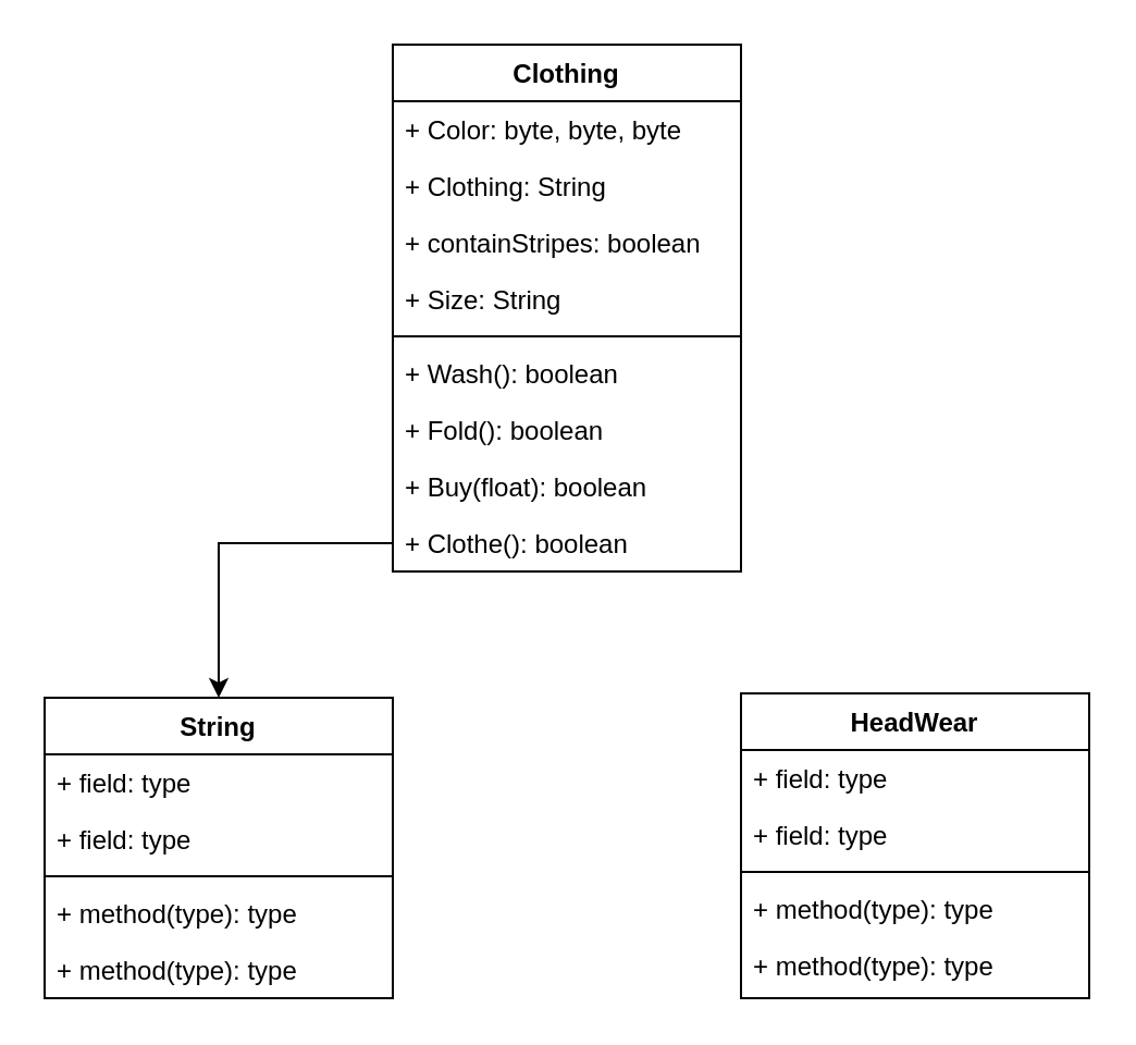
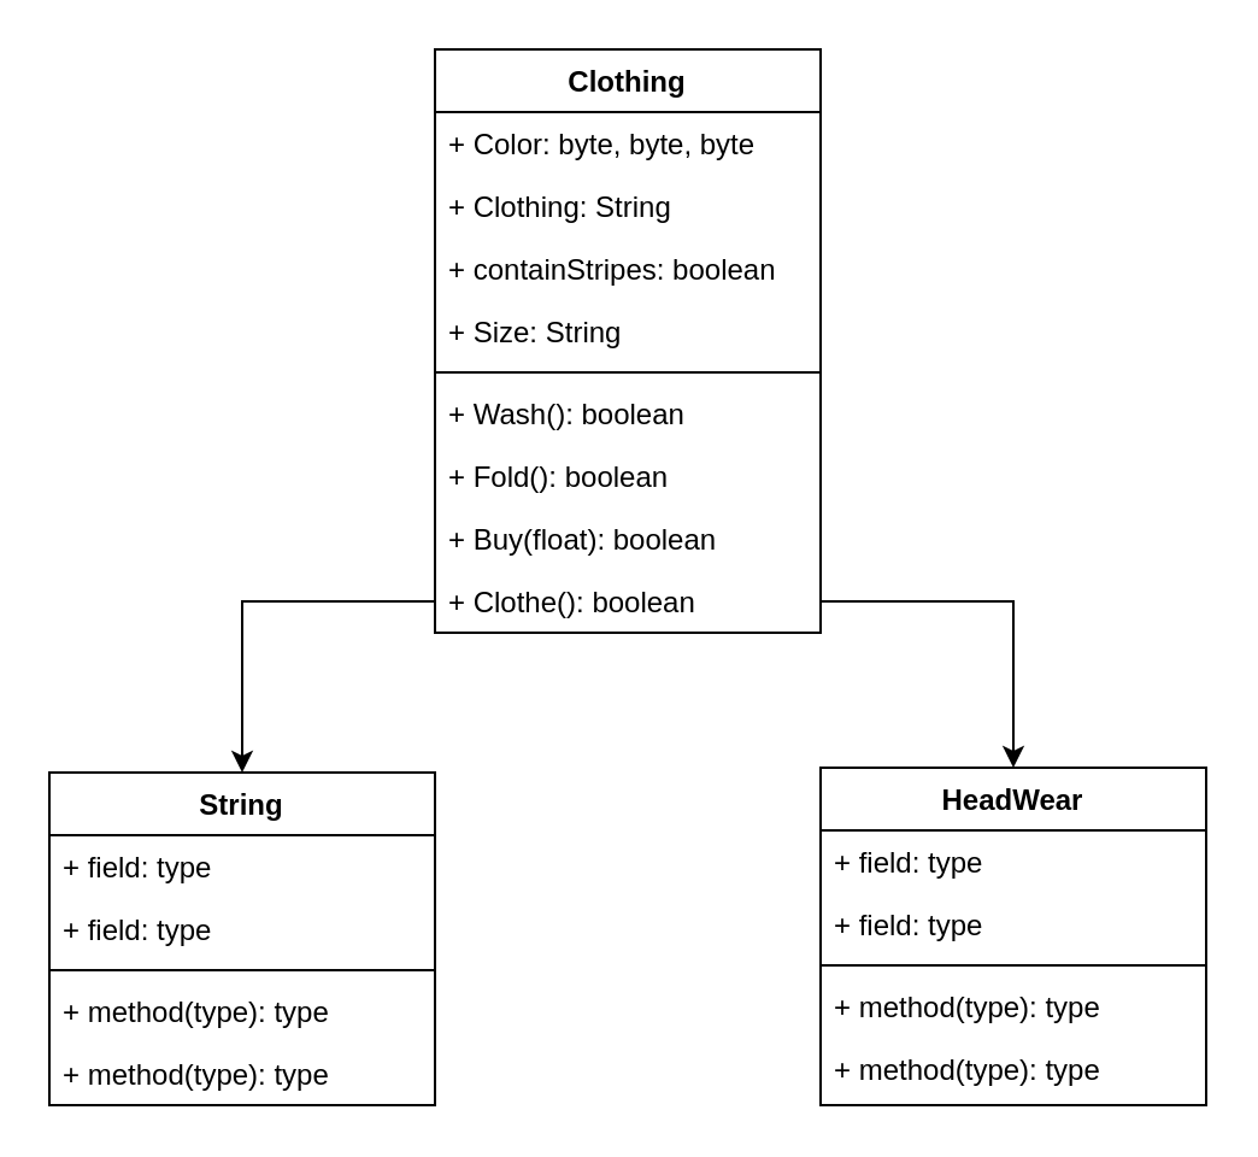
  <mxCell id="0" />
  <mxCell id="1" parent="0" />
  <mxCell id="2" value="Clothing" style="swimlane;fontStyle=1;align=center;verticalAlign=top;childLayout=stackLayout;horizontal=1;startSize=26;horizontalStack=0;resizeParent=1;resizeParentMax=0;resizeLast=0;collapsible=1;marginBottom=0;" vertex="1" parent="1"><mxGeometry x="180" y="20" width="160" height="242" as="geometry" /></mxCell>
  <mxCell id="3" value="+ Color: byte, byte, byte" style="text;strokeColor=none;fillColor=none;align=left;verticalAlign=top;spacingLeft=4;spacingRight=4;overflow=hidden;rotatable=0;points=[[0,0.5],[1,0.5]];portConstraint=eastwest;" vertex="1" parent="2"><mxGeometry y="26" width="160" height="26" as="geometry" /></mxCell>
  <mxCell id="4" value="+ Clothing: String" style="text;strokeColor=none;fillColor=none;align=left;verticalAlign=top;spacingLeft=4;spacingRight=4;overflow=hidden;rotatable=0;points=[[0,0.5],[1,0.5]];portConstraint=eastwest;" vertex="1" parent="2"><mxGeometry y="52" width="160" height="26" as="geometry" /></mxCell>
  <mxCell id="5" value="+ containStripes: boolean" style="text;strokeColor=none;fillColor=none;align=left;verticalAlign=top;spacingLeft=4;spacingRight=4;overflow=hidden;rotatable=0;points=[[0,0.5],[1,0.5]];portConstraint=eastwest;" vertex="1" parent="2"><mxGeometry y="78" width="160" height="26" as="geometry" /></mxCell>
  <mxCell id="6" value="+ Size: String" style="text;strokeColor=none;fillColor=none;align=left;verticalAlign=top;spacingLeft=4;spacingRight=4;overflow=hidden;rotatable=0;points=[[0,0.5],[1,0.5]];portConstraint=eastwest;" vertex="1" parent="2"><mxGeometry y="104" width="160" height="26" as="geometry" /></mxCell>
  <mxCell id="7" value="" style="line;strokeWidth=1;fillColor=none;align=left;verticalAlign=middle;spacingTop=-1;spacingLeft=3;spacingRight=3;rotatable=0;labelPosition=right;points=[];portConstraint=eastwest;" vertex="1" parent="2"><mxGeometry y="130" width="160" height="8" as="geometry" /></mxCell>
  <mxCell id="8" value="+ Wash(): boolean" style="text;strokeColor=none;fillColor=none;align=left;verticalAlign=top;spacingLeft=4;spacingRight=4;overflow=hidden;rotatable=0;points=[[0,0.5],[1,0.5]];portConstraint=eastwest;" vertex="1" parent="2"><mxGeometry y="138" width="160" height="26" as="geometry" /></mxCell>
  <mxCell id="9" value="+ Fold(): boolean" style="text;strokeColor=none;fillColor=none;align=left;verticalAlign=top;spacingLeft=4;spacingRight=4;overflow=hidden;rotatable=0;points=[[0,0.5],[1,0.5]];portConstraint=eastwest;" vertex="1" parent="2"><mxGeometry y="164" width="160" height="26" as="geometry" /></mxCell>
  <mxCell id="10" value="+ Buy(float): boolean" style="text;strokeColor=none;fillColor=none;align=left;verticalAlign=top;spacingLeft=4;spacingRight=4;overflow=hidden;rotatable=0;points=[[0,0.5],[1,0.5]];portConstraint=eastwest;" vertex="1" parent="2"><mxGeometry y="190" width="160" height="26" as="geometry" /></mxCell>
  <mxCell id="11" value="+ Clothe(): boolean" style="text;strokeColor=none;fillColor=none;align=left;verticalAlign=top;spacingLeft=4;spacingRight=4;overflow=hidden;rotatable=0;points=[[0,0.5],[1,0.5]];portConstraint=eastwest;" vertex="1" parent="2"><mxGeometry y="216" width="160" height="26" as="geometry" /></mxCell>
  <mxCell id="12" value="String" style="swimlane;fontStyle=1;align=center;verticalAlign=top;childLayout=stackLayout;horizontal=1;startSize=26;horizontalStack=0;resizeParent=1;resizeParentMax=0;resizeLast=0;collapsible=1;marginBottom=0;" vertex="1" parent="1"><mxGeometry x="20" y="320" width="160" height="138" as="geometry" /></mxCell>
  <mxCell id="13" value="+ field: type" style="text;strokeColor=none;fillColor=none;align=left;verticalAlign=top;spacingLeft=4;spacingRight=4;overflow=hidden;rotatable=0;points=[[0,0.5],[1,0.5]];portConstraint=eastwest;" vertex="1" parent="12"><mxGeometry y="26" width="160" height="26" as="geometry" /></mxCell>
  <mxCell id="14" value="+ field: type" style="text;strokeColor=none;fillColor=none;align=left;verticalAlign=top;spacingLeft=4;spacingRight=4;overflow=hidden;rotatable=0;points=[[0,0.5],[1,0.5]];portConstraint=eastwest;" vertex="1" parent="12"><mxGeometry y="52" width="160" height="26" as="geometry" /></mxCell>
  <mxCell id="15" value="" style="line;strokeWidth=1;fillColor=none;align=left;verticalAlign=middle;spacingTop=-1;spacingLeft=3;spacingRight=3;rotatable=0;labelPosition=right;points=[];portConstraint=eastwest;" vertex="1" parent="12"><mxGeometry y="78" width="160" height="8" as="geometry" /></mxCell>
  <mxCell id="16" value="+ method(type): type" style="text;strokeColor=none;fillColor=none;align=left;verticalAlign=top;spacingLeft=4;spacingRight=4;overflow=hidden;rotatable=0;points=[[0,0.5],[1,0.5]];portConstraint=eastwest;" vertex="1" parent="12"><mxGeometry y="86" width="160" height="26" as="geometry" /></mxCell>
  <mxCell id="17" value="+ method(type): type" style="text;strokeColor=none;fillColor=none;align=left;verticalAlign=top;spacingLeft=4;spacingRight=4;overflow=hidden;rotatable=0;points=[[0,0.5],[1,0.5]];portConstraint=eastwest;" vertex="1" parent="12"><mxGeometry y="112" width="160" height="26" as="geometry" /></mxCell>
  <mxCell id="18" value="HeadWear" style="swimlane;fontStyle=1;align=center;verticalAlign=top;childLayout=stackLayout;horizontal=1;startSize=26;horizontalStack=0;resizeParent=1;resizeParentMax=0;resizeLast=0;collapsible=1;marginBottom=0;" vertex="1" parent="1"><mxGeometry x="340" y="318" width="160" height="140" as="geometry" /></mxCell>
  <mxCell id="19" value="+ field: type" style="text;strokeColor=none;fillColor=none;align=left;verticalAlign=top;spacingLeft=4;spacingRight=4;overflow=hidden;rotatable=0;points=[[0,0.5],[1,0.5]];portConstraint=eastwest;" vertex="1" parent="18"><mxGeometry y="26" width="160" height="26" as="geometry" /></mxCell>
  <mxCell id="20" value="+ field: type" style="text;strokeColor=none;fillColor=none;align=left;verticalAlign=top;spacingLeft=4;spacingRight=4;overflow=hidden;rotatable=0;points=[[0,0.5],[1,0.5]];portConstraint=eastwest;" vertex="1" parent="18"><mxGeometry y="52" width="160" height="26" as="geometry" /></mxCell>
  <mxCell id="21" value="" style="line;strokeWidth=1;fillColor=none;align=left;verticalAlign=middle;spacingTop=-1;spacingLeft=3;spacingRight=3;rotatable=0;labelPosition=right;points=[];portConstraint=eastwest;" vertex="1" parent="18"><mxGeometry y="78" width="160" height="8" as="geometry" /></mxCell>
  <mxCell id="22" value="+ method(type): type" style="text;strokeColor=none;fillColor=none;align=left;verticalAlign=top;spacingLeft=4;spacingRight=4;overflow=hidden;rotatable=0;points=[[0,0.5],[1,0.5]];portConstraint=eastwest;" vertex="1" parent="18"><mxGeometry y="86" width="160" height="26" as="geometry" /></mxCell>
  <mxCell id="23" value="+ method(type): type" style="text;strokeColor=none;fillColor=none;align=left;verticalAlign=top;spacingLeft=4;spacingRight=4;overflow=hidden;rotatable=0;points=[[0,0.5],[1,0.5]];portConstraint=eastwest;" vertex="1" parent="18"><mxGeometry y="112" width="160" height="28" as="geometry" /></mxCell>
  <mxCell id="24" style="edgeStyle=orthogonalEdgeStyle;rounded=0;orthogonalLoop=1;jettySize=auto;html=1;" edge="1" parent="1" source="11" target="12"><mxGeometry relative="1" as="geometry" /></mxCell>
+ <mxCell id="25" style="edgeStyle=orthogonalEdgeStyle;rounded=0;orthogonalLoop=1;jettySize=auto;html=1;exitX=1;exitY=0.5;exitDx=0;exitDy=0;entryX=0.5;entryY=0;entryDx=0;entryDy=0;" edge="1" parent="1" source="11" target="18"><mxGeometry relative="1" as="geometry" /></mxCell>
